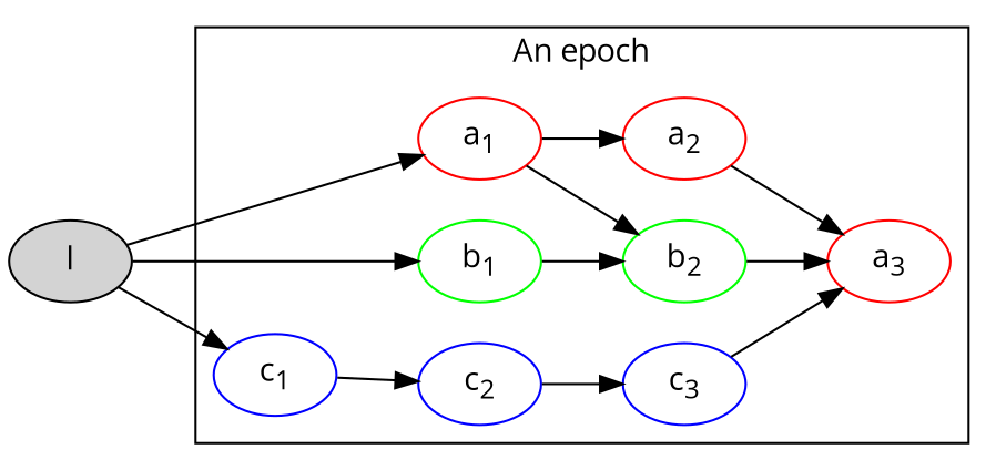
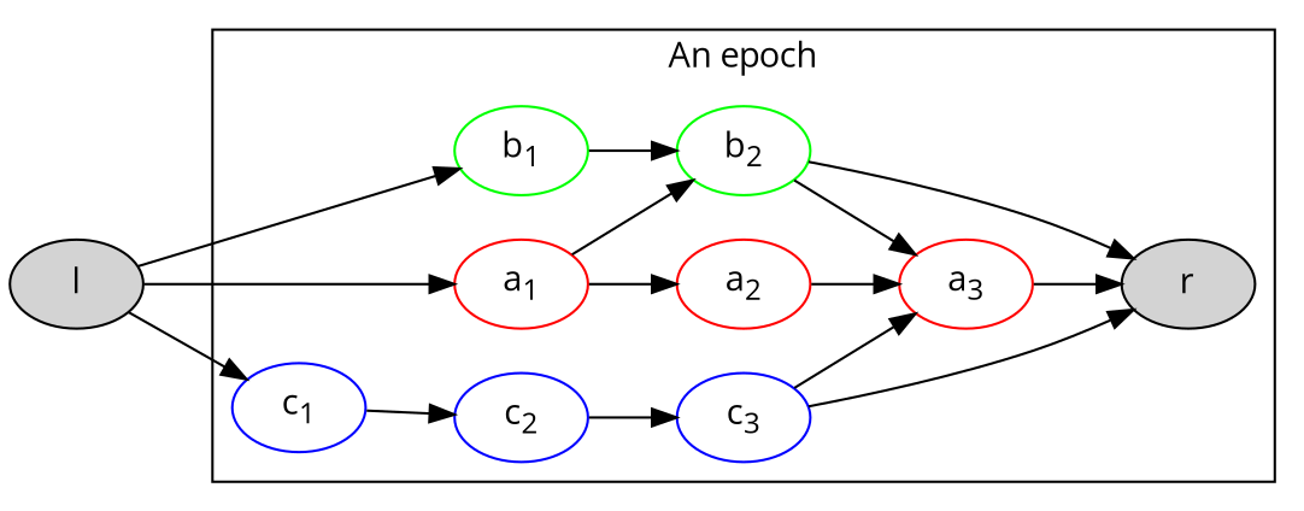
  digraph {
    rankdir=LR
    fontname="Open Sans"
    node [color=red fontname="Open Sans"]
    edge [fontname="Open Sans"]
    n1 [label=<a<sub>1</sub>>]
    n2 [label=<a<sub>2</sub>>]
    n3 [color=green label=<b<sub>2</sub>>]
    n4 [label=<a<sub>3</sub>>]
+   r [style=filled color=""]
    n6 [color=green label=<b<sub>1</sub>>]
    n7 [color=blue label=<c<sub>1</sub>>]
    n8 [color=blue label=<c<sub>2</sub>>]
    n9 [color=blue label=<c<sub>3</sub>>]
    l [style=filled color=""]
    subgraph cluster_1 {
      label="An epoch"
      n1
      n2
      n3
      n4
+     r
      n6
      n7
      n8
      n9
    }
    n1 -> n2
    n1 -> n3
    n2 -> n4
    n3 -> n4
+   n3 -> r
+   n4 -> r
    n6 -> n3
    n7 -> n8
    n8 -> n9
    n9 -> n4
+   n9 -> r
    l -> n1
    l -> n6
    l -> n7
  }
